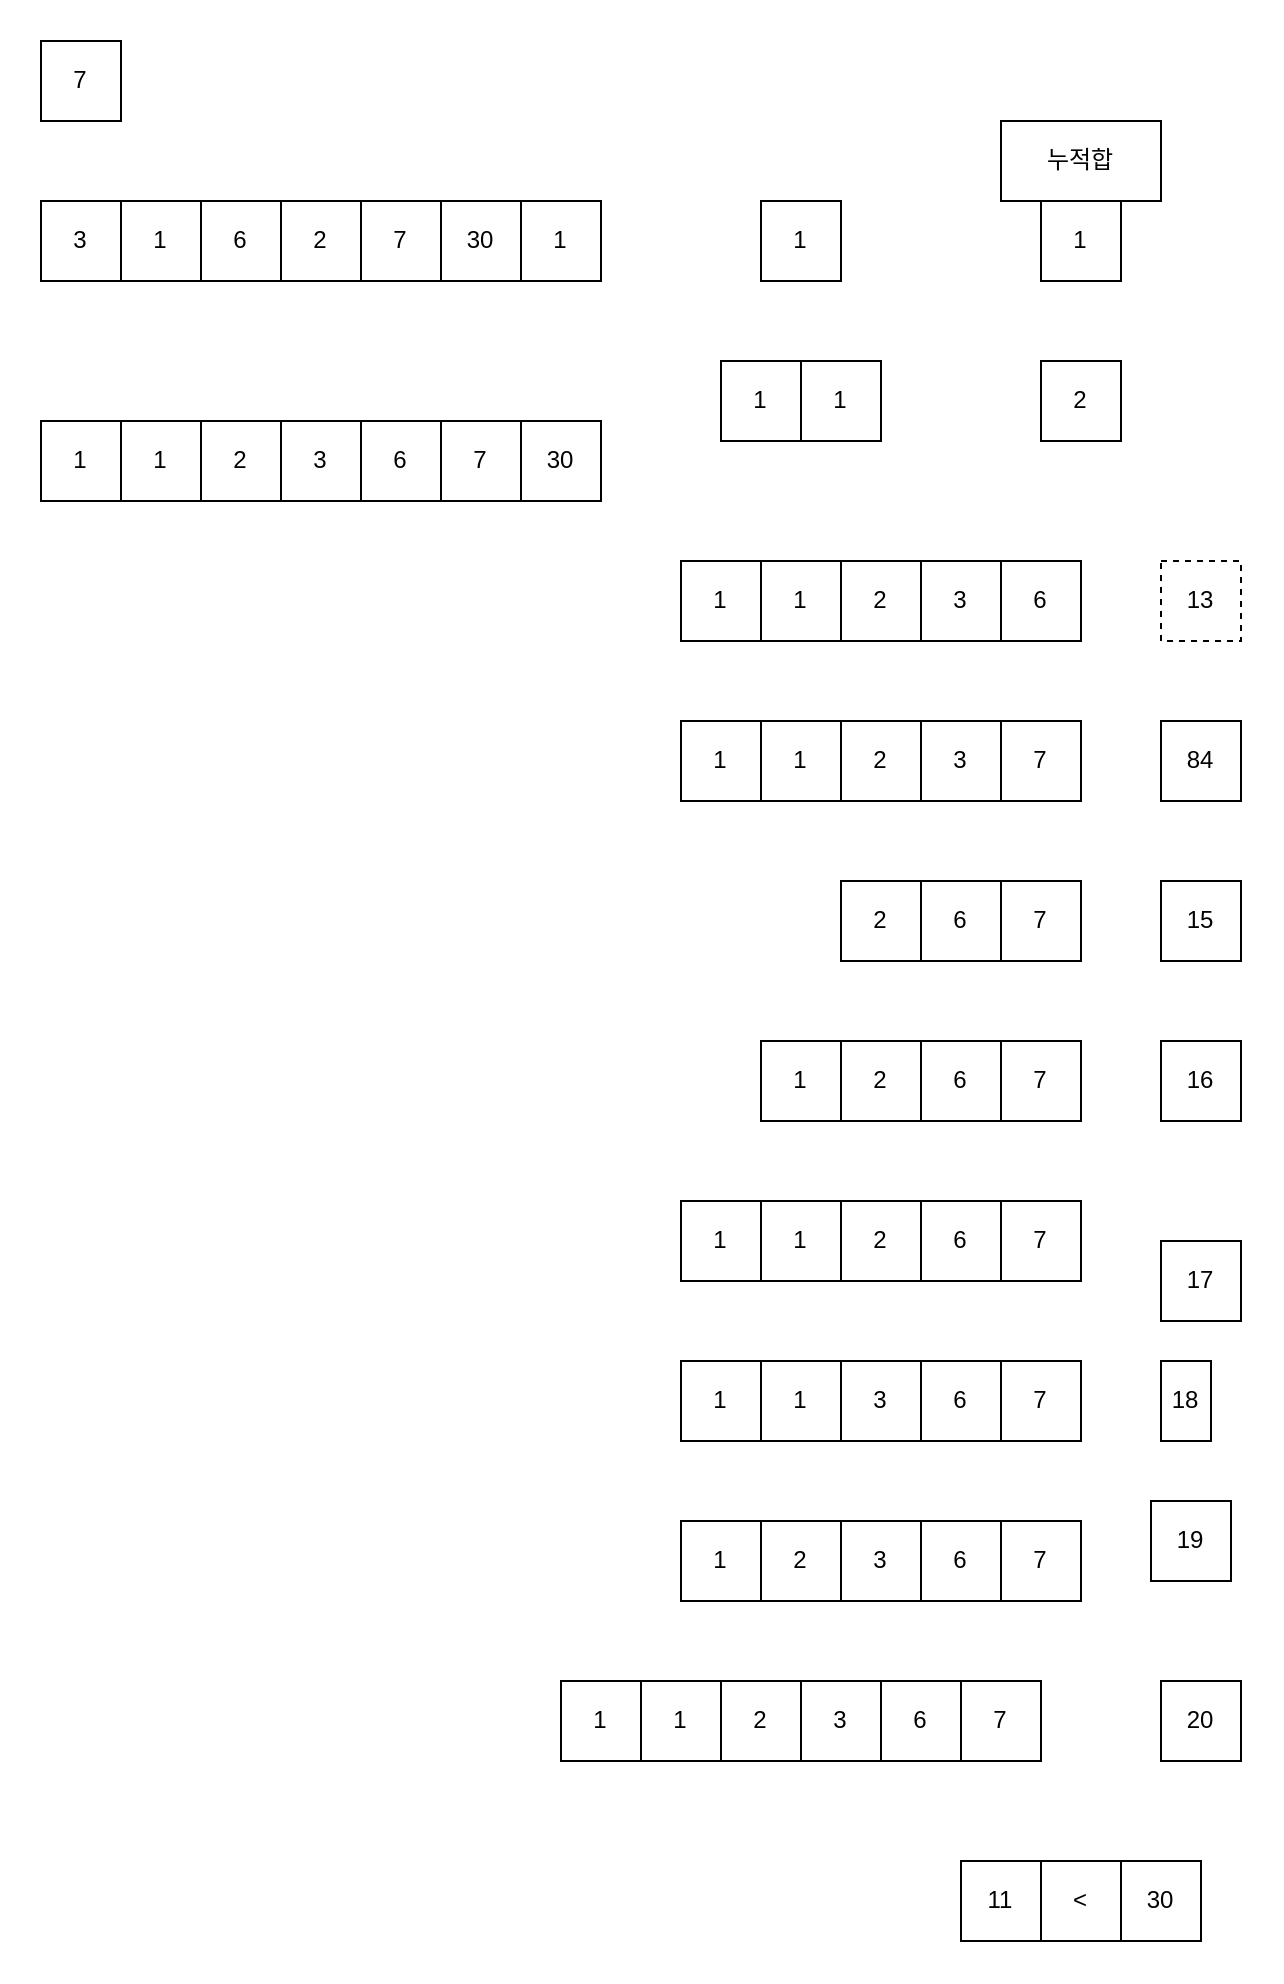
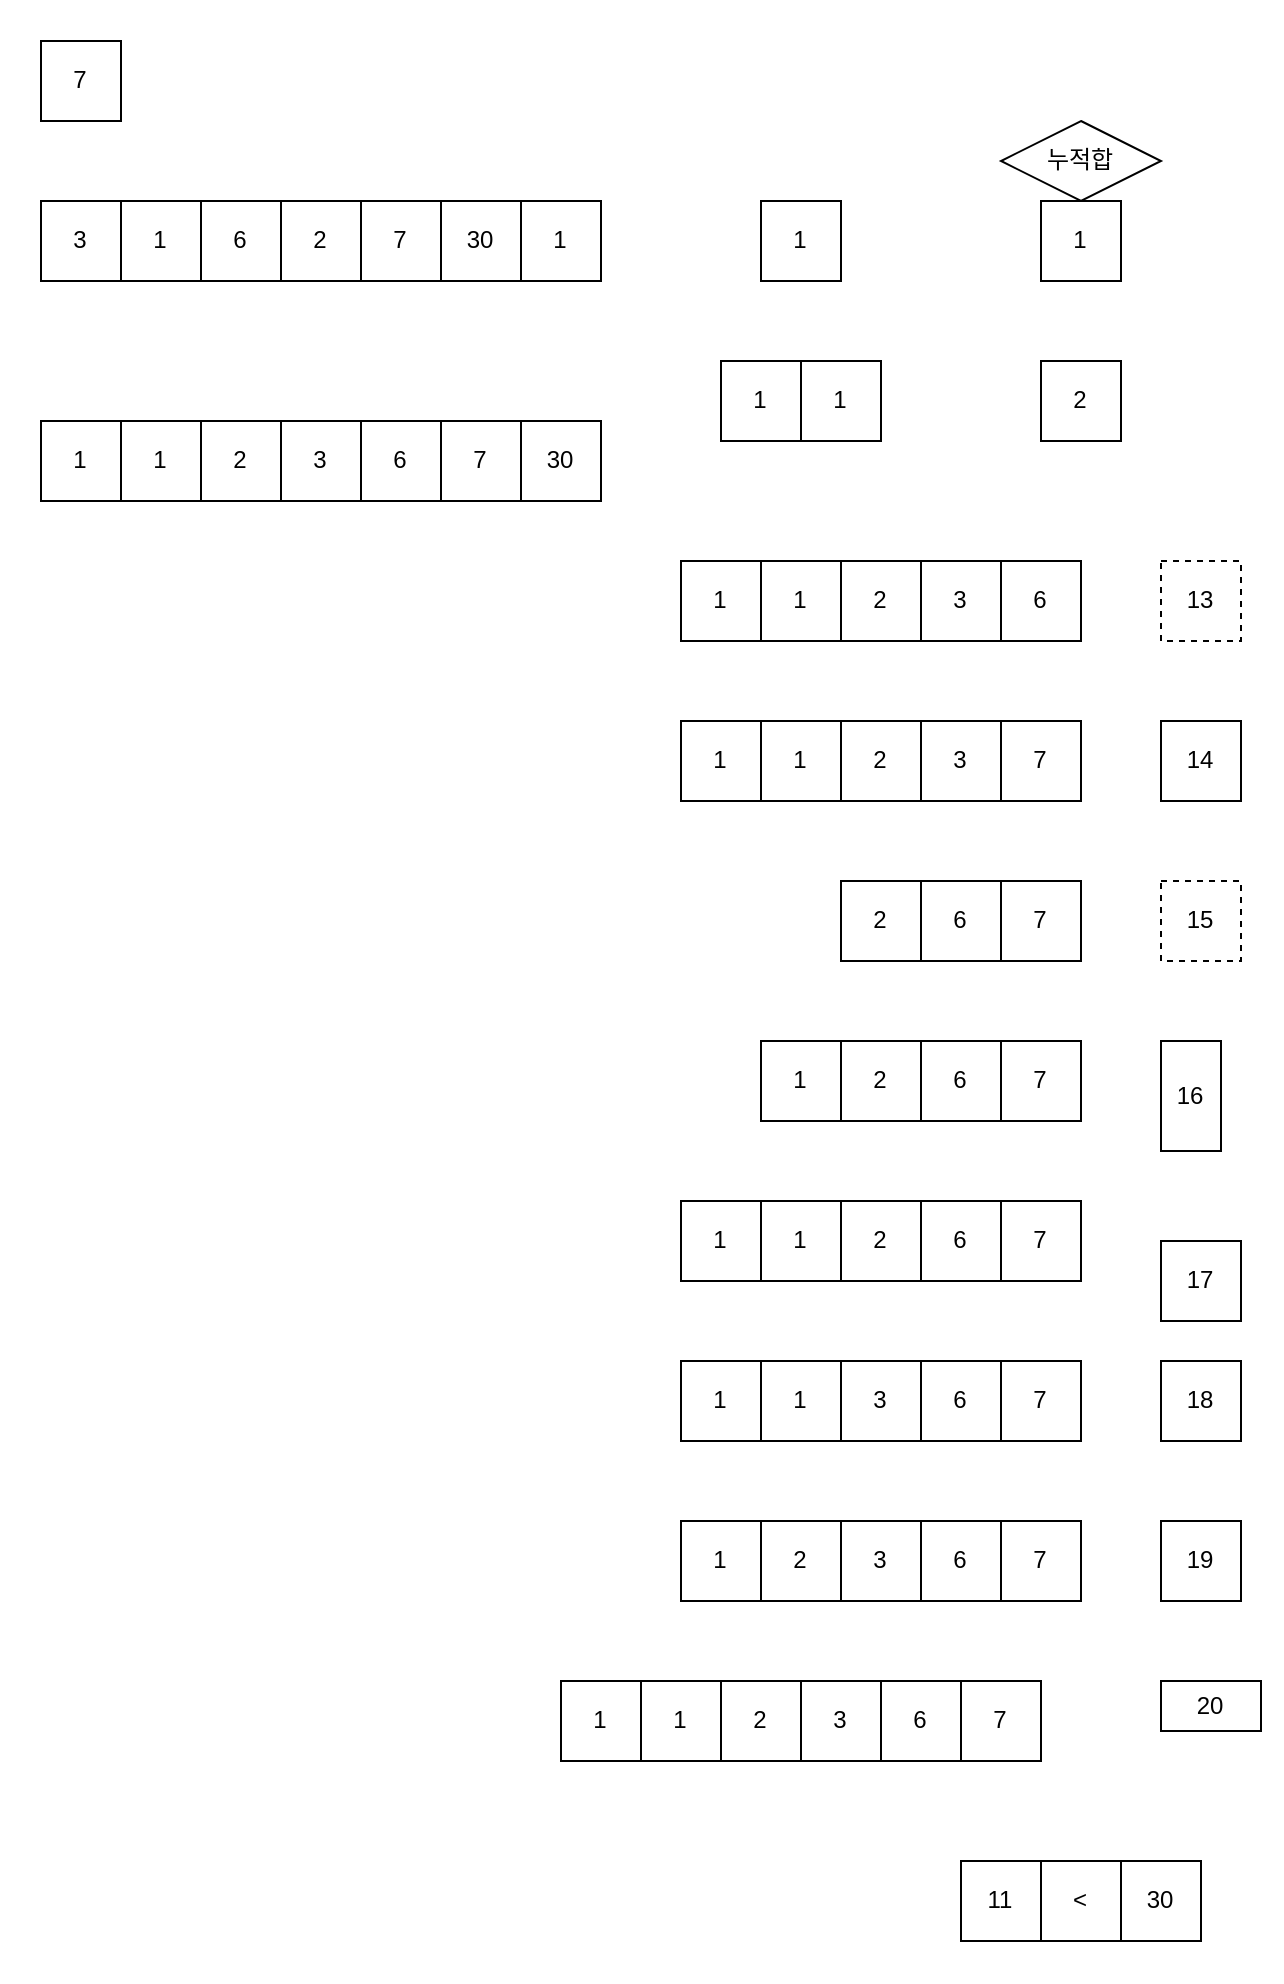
  <mxCell id="0" />
  <mxCell id="1" parent="0" />
  <mxCell id="2" value="7" style="rounded=0;whiteSpace=wrap;html=1;" vertex="1" parent="1"><mxGeometry x="20" y="20" width="40" height="40" as="geometry" /></mxCell>
  <mxCell id="3" value="3" style="rounded=0;whiteSpace=wrap;html=1;" vertex="1" parent="1"><mxGeometry x="20" y="100" width="40" height="40" as="geometry" /></mxCell>
  <mxCell id="4" value="1" style="rounded=0;whiteSpace=wrap;html=1;" vertex="1" parent="1"><mxGeometry x="60" y="100" width="40" height="40" as="geometry" /></mxCell>
  <mxCell id="5" value="6" style="rounded=0;whiteSpace=wrap;html=1;" vertex="1" parent="1"><mxGeometry x="100" y="100" width="40" height="40" as="geometry" /></mxCell>
  <mxCell id="6" value="2" style="rounded=0;whiteSpace=wrap;html=1;" vertex="1" parent="1"><mxGeometry x="140" y="100" width="40" height="40" as="geometry" /></mxCell>
  <mxCell id="7" value="7" style="rounded=0;whiteSpace=wrap;html=1;" vertex="1" parent="1"><mxGeometry x="180" y="100" width="40" height="40" as="geometry" /></mxCell>
  <mxCell id="8" value="30" style="rounded=0;whiteSpace=wrap;html=1;" vertex="1" parent="1"><mxGeometry x="220" y="100" width="40" height="40" as="geometry" /></mxCell>
  <mxCell id="9" value="1" style="rounded=0;whiteSpace=wrap;html=1;" vertex="1" parent="1"><mxGeometry x="260" y="100" width="40" height="40" as="geometry" /></mxCell>
  <mxCell id="10" value="3" style="rounded=0;whiteSpace=wrap;html=1;" vertex="1" parent="1"><mxGeometry x="140" y="210" width="40" height="40" as="geometry" /></mxCell>
  <mxCell id="11" value="1" style="rounded=0;whiteSpace=wrap;html=1;" vertex="1" parent="1"><mxGeometry x="20" y="210" width="40" height="40" as="geometry" /></mxCell>
  <mxCell id="12" value="6" style="rounded=0;whiteSpace=wrap;html=1;" vertex="1" parent="1"><mxGeometry x="180" y="210" width="40" height="40" as="geometry" /></mxCell>
  <mxCell id="13" value="2" style="rounded=0;whiteSpace=wrap;html=1;" vertex="1" parent="1"><mxGeometry x="100" y="210" width="40" height="40" as="geometry" /></mxCell>
  <mxCell id="14" value="7" style="rounded=0;whiteSpace=wrap;html=1;" vertex="1" parent="1"><mxGeometry x="220" y="210" width="40" height="40" as="geometry" /></mxCell>
  <mxCell id="15" value="30" style="rounded=0;whiteSpace=wrap;html=1;" vertex="1" parent="1"><mxGeometry x="260" y="210" width="40" height="40" as="geometry" /></mxCell>
  <mxCell id="16" value="1" style="rounded=0;whiteSpace=wrap;html=1;" vertex="1" parent="1"><mxGeometry x="60" y="210" width="40" height="40" as="geometry" /></mxCell>
  <mxCell id="17" value="1" style="rounded=0;whiteSpace=wrap;html=1;" vertex="1" parent="1"><mxGeometry x="380" y="100" width="40" height="40" as="geometry" /></mxCell>
- <mxCell id="18" value="누적합" style="rounded=0;whiteSpace=wrap;html=1;" vertex="1" parent="1"><mxGeometry x="500" y="60" width="80" height="40" as="geometry" /></mxCell>
+ <mxCell id="18" value="누적합" style="rhombus;whiteSpace=wrap;html=1;" vertex="1" parent="1"><mxGeometry x="500" y="60" width="80" height="40" as="geometry" /></mxCell>
  <mxCell id="19" value="1" style="rounded=0;whiteSpace=wrap;html=1;" vertex="1" parent="1"><mxGeometry x="520" y="100" width="40" height="40" as="geometry" /></mxCell>
  <mxCell id="20" value="2" style="rounded=0;whiteSpace=wrap;html=1;" vertex="1" parent="1"><mxGeometry x="520" y="180" width="40" height="40" as="geometry" /></mxCell>
  <mxCell id="21" value="1" style="rounded=0;whiteSpace=wrap;html=1;" vertex="1" parent="1"><mxGeometry x="360" y="180" width="40" height="40" as="geometry" /></mxCell>
  <mxCell id="22" value="1" style="rounded=0;whiteSpace=wrap;html=1;" vertex="1" parent="1"><mxGeometry x="400" y="180" width="40" height="40" as="geometry" /></mxCell>
  <mxCell id="23" value="3" style="rounded=0;whiteSpace=wrap;html=1;" vertex="1" parent="1"><mxGeometry x="460" y="280" width="40" height="40" as="geometry" /></mxCell>
  <mxCell id="24" value="1" style="rounded=0;whiteSpace=wrap;html=1;" vertex="1" parent="1"><mxGeometry x="340" y="280" width="40" height="40" as="geometry" /></mxCell>
  <mxCell id="25" value="6" style="rounded=0;whiteSpace=wrap;html=1;" vertex="1" parent="1"><mxGeometry x="500" y="280" width="40" height="40" as="geometry" /></mxCell>
  <mxCell id="26" value="2" style="rounded=0;whiteSpace=wrap;html=1;" vertex="1" parent="1"><mxGeometry x="420" y="280" width="40" height="40" as="geometry" /></mxCell>
  <mxCell id="27" value="7" style="rounded=0;whiteSpace=wrap;html=1;" vertex="1" parent="1"><mxGeometry x="500" y="360" width="40" height="40" as="geometry" /></mxCell>
  <mxCell id="28" value="1" style="rounded=0;whiteSpace=wrap;html=1;" vertex="1" parent="1"><mxGeometry x="380" y="280" width="40" height="40" as="geometry" /></mxCell>
  <mxCell id="29" value="13" style="rounded=0;whiteSpace=wrap;html=1;dashed=1;" vertex="1" parent="1"><mxGeometry x="580" y="280" width="40" height="40" as="geometry" /></mxCell>
- <mxCell id="30" value="84" style="rounded=0;whiteSpace=wrap;html=1;" vertex="1" parent="1"><mxGeometry x="580" y="360" width="40" height="40" as="geometry" /></mxCell>
+ <mxCell id="30" value="14" style="rounded=0;whiteSpace=wrap;html=1;" vertex="1" parent="1"><mxGeometry x="580" y="360" width="40" height="40" as="geometry" /></mxCell>
  <mxCell id="31" value="3" style="rounded=0;whiteSpace=wrap;html=1;" vertex="1" parent="1"><mxGeometry x="460" y="360" width="40" height="40" as="geometry" /></mxCell>
  <mxCell id="32" value="1" style="rounded=0;whiteSpace=wrap;html=1;" vertex="1" parent="1"><mxGeometry x="340" y="360" width="40" height="40" as="geometry" /></mxCell>
  <mxCell id="33" value="6" style="rounded=0;whiteSpace=wrap;html=1;" vertex="1" parent="1"><mxGeometry x="460" y="440" width="40" height="40" as="geometry" /></mxCell>
  <mxCell id="34" value="2" style="rounded=0;whiteSpace=wrap;html=1;" vertex="1" parent="1"><mxGeometry x="420" y="360" width="40" height="40" as="geometry" /></mxCell>
  <mxCell id="35" value="1" style="rounded=0;whiteSpace=wrap;html=1;" vertex="1" parent="1"><mxGeometry x="380" y="360" width="40" height="40" as="geometry" /></mxCell>
  <mxCell id="36" value="7" style="rounded=0;whiteSpace=wrap;html=1;" vertex="1" parent="1"><mxGeometry x="480" y="840" width="40" height="40" as="geometry" /></mxCell>
- <mxCell id="37" value="20" style="rounded=0;whiteSpace=wrap;html=1;" vertex="1" parent="1"><mxGeometry x="580" y="840" width="40" height="40" as="geometry" /></mxCell>
+ <mxCell id="37" value="20" style="rounded=0;whiteSpace=wrap;html=1;" vertex="1" parent="1"><mxGeometry x="580" y="840" width="50" height="25" as="geometry" /></mxCell>
  <mxCell id="38" value="3" style="rounded=0;whiteSpace=wrap;html=1;" vertex="1" parent="1"><mxGeometry x="400" y="840" width="40" height="40" as="geometry" /></mxCell>
  <mxCell id="39" value="1" style="rounded=0;whiteSpace=wrap;html=1;" vertex="1" parent="1"><mxGeometry x="280" y="840" width="40" height="40" as="geometry" /></mxCell>
  <mxCell id="40" value="6" style="rounded=0;whiteSpace=wrap;html=1;" vertex="1" parent="1"><mxGeometry x="440" y="840" width="40" height="40" as="geometry" /></mxCell>
  <mxCell id="41" value="2" style="rounded=0;whiteSpace=wrap;html=1;" vertex="1" parent="1"><mxGeometry x="360" y="840" width="40" height="40" as="geometry" /></mxCell>
  <mxCell id="42" value="1" style="rounded=0;whiteSpace=wrap;html=1;" vertex="1" parent="1"><mxGeometry x="320" y="840" width="40" height="40" as="geometry" /></mxCell>
  <mxCell id="43" value="7" style="rounded=0;whiteSpace=wrap;html=1;" vertex="1" parent="1"><mxGeometry x="500" y="440" width="40" height="40" as="geometry" /></mxCell>
- <mxCell id="44" value="15" style="rounded=0;whiteSpace=wrap;html=1;" vertex="1" parent="1"><mxGeometry x="580" y="440" width="40" height="40" as="geometry" /></mxCell>
+ <mxCell id="44" value="15" style="rounded=0;whiteSpace=wrap;html=1;dashed=1;" vertex="1" parent="1"><mxGeometry x="580" y="440" width="40" height="40" as="geometry" /></mxCell>
  <mxCell id="45" value="1" style="rounded=0;whiteSpace=wrap;html=1;" vertex="1" parent="1"><mxGeometry x="340" y="600" width="40" height="40" as="geometry" /></mxCell>
  <mxCell id="46" value="2" style="rounded=0;whiteSpace=wrap;html=1;" vertex="1" parent="1"><mxGeometry x="420" y="440" width="40" height="40" as="geometry" /></mxCell>
  <mxCell id="47" value="1" style="rounded=0;whiteSpace=wrap;html=1;" vertex="1" parent="1"><mxGeometry x="380" y="520" width="40" height="40" as="geometry" /></mxCell>
- <mxCell id="48" value="16" style="rounded=0;whiteSpace=wrap;html=1;" vertex="1" parent="1"><mxGeometry x="580" y="520" width="40" height="40" as="geometry" /></mxCell>
+ <mxCell id="48" value="16" style="rounded=0;whiteSpace=wrap;html=1;" vertex="1" parent="1"><mxGeometry x="580" y="520" width="30" height="55" as="geometry" /></mxCell>
  <mxCell id="49" value="6" style="rounded=0;whiteSpace=wrap;html=1;" vertex="1" parent="1"><mxGeometry x="460" y="520" width="40" height="40" as="geometry" /></mxCell>
  <mxCell id="50" value="7" style="rounded=0;whiteSpace=wrap;html=1;" vertex="1" parent="1"><mxGeometry x="500" y="520" width="40" height="40" as="geometry" /></mxCell>
  <mxCell id="51" value="2" style="rounded=0;whiteSpace=wrap;html=1;" vertex="1" parent="1"><mxGeometry x="420" y="520" width="40" height="40" as="geometry" /></mxCell>
  <mxCell id="52" value="1" style="rounded=0;whiteSpace=wrap;html=1;" vertex="1" parent="1"><mxGeometry x="380" y="600" width="40" height="40" as="geometry" /></mxCell>
  <mxCell id="53" value="17" style="rounded=0;whiteSpace=wrap;html=1;" vertex="1" parent="1"><mxGeometry x="580" y="620" width="40" height="40" as="geometry" /></mxCell>
  <mxCell id="54" value="6" style="rounded=0;whiteSpace=wrap;html=1;" vertex="1" parent="1"><mxGeometry x="460" y="600" width="40" height="40" as="geometry" /></mxCell>
  <mxCell id="55" value="7" style="rounded=0;whiteSpace=wrap;html=1;" vertex="1" parent="1"><mxGeometry x="500" y="600" width="40" height="40" as="geometry" /></mxCell>
  <mxCell id="56" value="2" style="rounded=0;whiteSpace=wrap;html=1;" vertex="1" parent="1"><mxGeometry x="420" y="600" width="40" height="40" as="geometry" /></mxCell>
- <mxCell id="57" value="18" style="rounded=0;whiteSpace=wrap;html=1;" vertex="1" parent="1"><mxGeometry x="580" y="680" width="25" height="40" as="geometry" /></mxCell>
+ <mxCell id="57" value="18" style="rounded=0;whiteSpace=wrap;html=1;" vertex="1" parent="1"><mxGeometry x="580" y="680" width="40" height="40" as="geometry" /></mxCell>
  <mxCell id="58" value="1" style="rounded=0;whiteSpace=wrap;html=1;" vertex="1" parent="1"><mxGeometry x="340" y="680" width="40" height="40" as="geometry" /></mxCell>
  <mxCell id="59" value="1" style="rounded=0;whiteSpace=wrap;html=1;" vertex="1" parent="1"><mxGeometry x="380" y="680" width="40" height="40" as="geometry" /></mxCell>
  <mxCell id="60" value="6" style="rounded=0;whiteSpace=wrap;html=1;" vertex="1" parent="1"><mxGeometry x="460" y="680" width="40" height="40" as="geometry" /></mxCell>
  <mxCell id="61" value="7" style="rounded=0;whiteSpace=wrap;html=1;" vertex="1" parent="1"><mxGeometry x="500" y="680" width="40" height="40" as="geometry" /></mxCell>
  <mxCell id="62" value="3" style="rounded=0;whiteSpace=wrap;html=1;" vertex="1" parent="1"><mxGeometry x="420" y="680" width="40" height="40" as="geometry" /></mxCell>
- <mxCell id="63" value="19" style="rounded=0;whiteSpace=wrap;html=1;" vertex="1" parent="1"><mxGeometry x="575" y="750" width="40" height="40" as="geometry" /></mxCell>
+ <mxCell id="63" value="19" style="rounded=0;whiteSpace=wrap;html=1;" vertex="1" parent="1"><mxGeometry x="580" y="760" width="40" height="40" as="geometry" /></mxCell>
  <mxCell id="64" value="1" style="rounded=0;whiteSpace=wrap;html=1;" vertex="1" parent="1"><mxGeometry x="340" y="760" width="40" height="40" as="geometry" /></mxCell>
  <mxCell id="65" value="2" style="rounded=0;whiteSpace=wrap;html=1;" vertex="1" parent="1"><mxGeometry x="380" y="760" width="40" height="40" as="geometry" /></mxCell>
  <mxCell id="66" value="6" style="rounded=0;whiteSpace=wrap;html=1;" vertex="1" parent="1"><mxGeometry x="460" y="760" width="40" height="40" as="geometry" /></mxCell>
  <mxCell id="67" value="7" style="rounded=0;whiteSpace=wrap;html=1;" vertex="1" parent="1"><mxGeometry x="500" y="760" width="40" height="40" as="geometry" /></mxCell>
  <mxCell id="68" value="3" style="rounded=0;whiteSpace=wrap;html=1;" vertex="1" parent="1"><mxGeometry x="420" y="760" width="40" height="40" as="geometry" /></mxCell>
  <mxCell id="69" value="30" style="rounded=0;whiteSpace=wrap;html=1;" vertex="1" parent="1"><mxGeometry x="560" y="930" width="40" height="40" as="geometry" /></mxCell>
  <mxCell id="70" value="11" style="rounded=0;whiteSpace=wrap;html=1;" vertex="1" parent="1"><mxGeometry x="480" y="930" width="40" height="40" as="geometry" /></mxCell>
  <mxCell id="71" value="&amp;lt;" style="rounded=0;whiteSpace=wrap;html=1;" vertex="1" parent="1"><mxGeometry x="520" y="930" width="40" height="40" as="geometry" /></mxCell>
